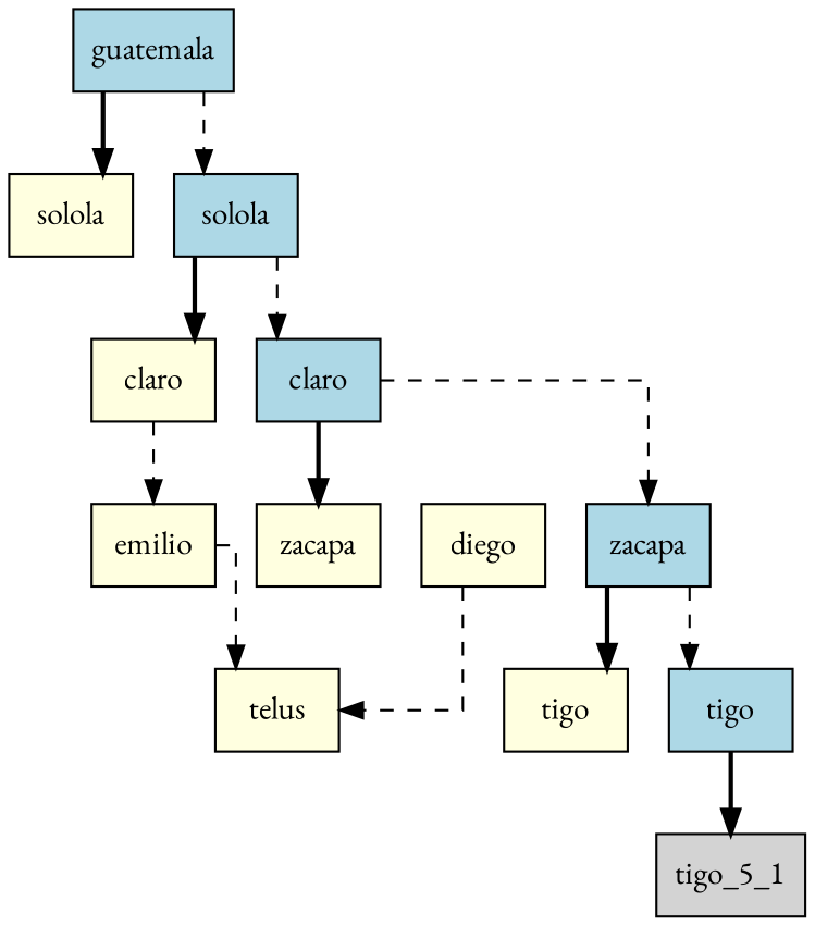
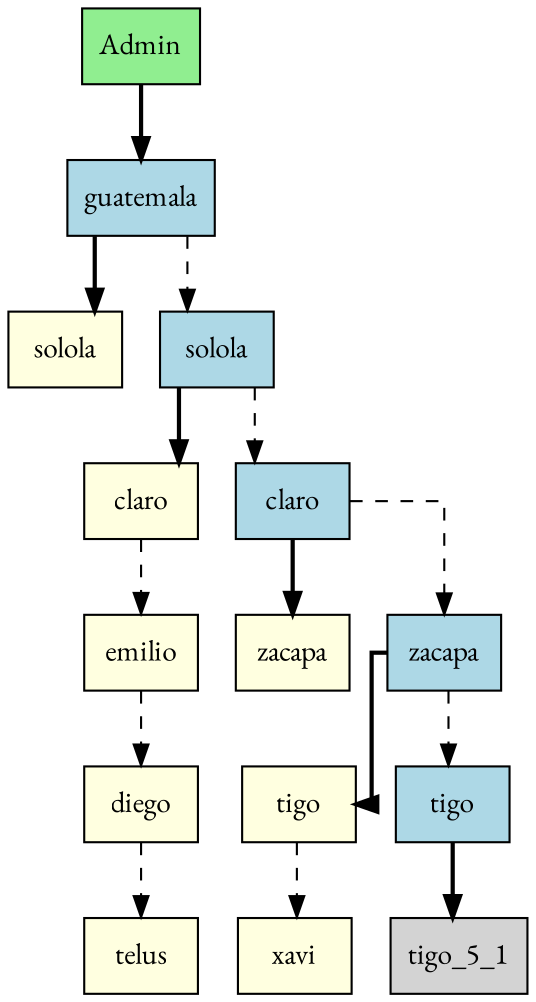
  digraph {
    fontname="EB Garamond"
    rankdir=TB
    splines=ortho
    node [fillcolor=lightyellow fontname="EB Garamond" shape=box style=filled]
    edge [fontname="EB Garamond" style=dashed]
+   n1 [fillcolor=lightgreen label=Admin]
    n2 [fillcolor=lightblue label=guatemala]
    n3 [label=solola]
    n4 [fillcolor=lightblue label=solola]
    n5 [label=claro]
    n6 [fillcolor=lightblue label=claro]
    n7 [label=emilio]
    n8 [label=zacapa]
    n9 [fillcolor=lightblue label=zacapa]
    n10 [label=telus]
    n11 [label=diego]
    n12 [label=tigo]
    n13 [fillcolor=lightblue label=tigo]
+   n14 [label=xavi]
    n15 [label=tigo_5_1 fillcolor=""]
+   n1 -> n2 [style=bold]
    n2 -> n3 [style=bold]
    n2 -> n4
    n4 -> n5 [style=bold]
    n4 -> n6
    n5 -> n7
    n6 -> n8 [style=bold]
    n6 -> n9
-   n7 -> n10
+   n7 -> n11
    n9 -> n12 [style=bold]
    n9 -> n13
    n11 -> n10
+   n12 -> n14
    n13 -> n15 [style=bold]
  }
